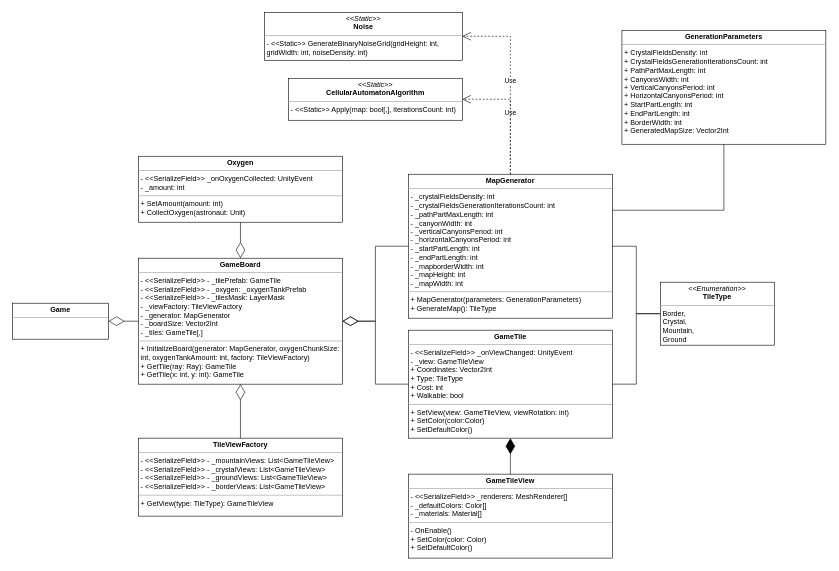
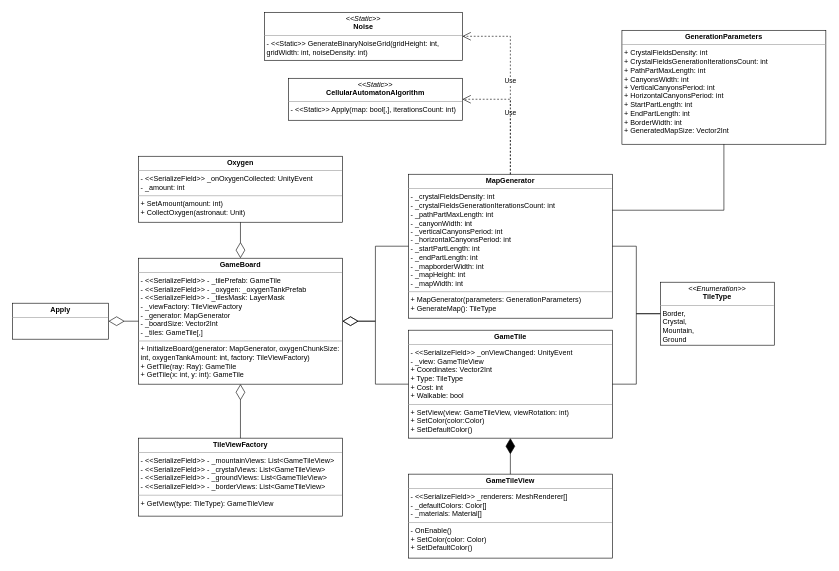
  <mxCell id="0" />
  <mxCell id="1" parent="0" />
  <mxCell id="2" value="&lt;p style=&quot;margin:0px;margin-top:4px;text-align:center;&quot;&gt;&lt;i&gt;&amp;lt;&amp;lt;Static&amp;gt;&amp;gt;&lt;/i&gt;&lt;br&gt;&lt;b&gt;CellularAutomatonAlgorithm&lt;/b&gt;&lt;/p&gt;&lt;hr size=&quot;1&quot;&gt;&lt;p style=&quot;margin:0px;margin-left:4px;&quot;&gt;- &amp;lt;&amp;lt;Static&amp;gt;&amp;gt; Apply(map: bool[,], iterationsCount: int)&lt;/p&gt;" style="verticalAlign=top;align=left;overflow=fill;fontSize=12;fontFamily=Helvetica;html=1;whiteSpace=wrap;" vertex="1" parent="1"><mxGeometry x="480" y="130" width="290" height="70" as="geometry" /></mxCell>
- <mxCell id="3" value="&lt;p style=&quot;margin:0px;margin-top:4px;text-align:center;&quot;&gt;&lt;b&gt;Game&lt;/b&gt;&lt;/p&gt;&lt;hr size=&quot;1&quot;&gt;&lt;p style=&quot;margin:0px;margin-left:4px;&quot;&gt;&lt;br&gt;&lt;/p&gt;" style="verticalAlign=top;align=left;overflow=fill;fontSize=12;fontFamily=Helvetica;html=1;whiteSpace=wrap;" vertex="1" parent="1"><mxGeometry x="20" y="505" width="160" height="60" as="geometry" /></mxCell>
+ <mxCell id="3" value="&lt;p style=&quot;margin:0px;margin-top:4px;text-align:center;&quot;&gt;&lt;b&gt;Apply&lt;/b&gt;&lt;/p&gt;&lt;hr size=&quot;1&quot;&gt;&lt;p style=&quot;margin:0px;margin-left:4px;&quot;&gt;&lt;br&gt;&lt;/p&gt;" style="verticalAlign=top;align=left;overflow=fill;fontSize=12;fontFamily=Helvetica;html=1;whiteSpace=wrap;" vertex="1" parent="1"><mxGeometry x="20" y="505" width="160" height="60" as="geometry" /></mxCell>
  <mxCell id="4" value="&lt;p style=&quot;margin:0px;margin-top:4px;text-align:center;&quot;&gt;&lt;b&gt;MapGenerator&lt;/b&gt;&lt;/p&gt;&lt;hr size=&quot;1&quot;&gt;&lt;p style=&quot;margin:0px;margin-left:4px;&quot;&gt;- _crystalFieldsDensity: int&lt;/p&gt;&lt;p style=&quot;margin:0px;margin-left:4px;&quot;&gt;- _crystalFieldsGenerationIterationsCount: int&lt;/p&gt;&lt;p style=&quot;margin:0px;margin-left:4px;&quot;&gt;- _pathPartMaxLength: int&lt;/p&gt;&lt;p style=&quot;margin:0px;margin-left:4px;&quot;&gt;- _canyonWidth: int&lt;/p&gt;&lt;p style=&quot;margin:0px;margin-left:4px;&quot;&gt;- _verticalCanyonsPeriod: int&lt;/p&gt;&lt;p style=&quot;margin:0px;margin-left:4px;&quot;&gt;- _horizontalCanyonsPeriod: int&lt;/p&gt;&lt;p style=&quot;margin:0px;margin-left:4px;&quot;&gt;- _startPartLength: int&lt;/p&gt;&lt;p style=&quot;margin:0px;margin-left:4px;&quot;&gt;- _endPartLength: int&lt;/p&gt;&lt;p style=&quot;margin:0px;margin-left:4px;&quot;&gt;- _mapborderWidth: int&lt;/p&gt;&lt;p style=&quot;margin:0px;margin-left:4px;&quot;&gt;- _mapHeight: int&lt;/p&gt;&lt;p style=&quot;margin:0px;margin-left:4px;&quot;&gt;- _mapWidth: int&lt;/p&gt;&lt;hr size=&quot;1&quot;&gt;&lt;p style=&quot;margin:0px;margin-left:4px;&quot;&gt;+ MapGenerator(parameters: GenerationParameters)&lt;br&gt;&lt;/p&gt;&lt;p style=&quot;margin:0px;margin-left:4px;&quot;&gt;+ GenerateMap(): TileType&lt;br&gt;&lt;/p&gt;" style="verticalAlign=top;align=left;overflow=fill;fontSize=12;fontFamily=Helvetica;html=1;whiteSpace=wrap;" vertex="1" parent="1"><mxGeometry x="680" y="290" width="340" height="240" as="geometry" /></mxCell>
  <mxCell id="5" value="Use" style="endArrow=open;endSize=12;dashed=1;html=1;rounded=0;entryX=1;entryY=0.5;entryDx=0;entryDy=0;exitX=0.5;exitY=0;exitDx=0;exitDy=0;edgeStyle=orthogonalEdgeStyle;" edge="1" parent="1" source="4" target="2"><mxGeometry width="160" relative="1" as="geometry"><mxPoint x="390" y="300" as="sourcePoint" /><mxPoint x="550" y="300" as="targetPoint" /></mxGeometry></mxCell>
  <mxCell id="6" value="&lt;p style=&quot;margin:0px;margin-top:4px;text-align:center;&quot;&gt;&lt;i&gt;&amp;lt;&amp;lt;Enumeration&amp;gt;&amp;gt;&lt;/i&gt;&lt;br&gt;&lt;b&gt;TileType&lt;/b&gt;&lt;/p&gt;&lt;hr size=&quot;1&quot;&gt;&lt;p style=&quot;margin:0px;margin-left:4px;&quot;&gt;Border,&lt;/p&gt;&lt;p style=&quot;margin:0px;margin-left:4px;&quot;&gt;Crystal,&lt;/p&gt;&lt;p style=&quot;margin:0px;margin-left:4px;&quot;&gt;Mountain,&lt;/p&gt;&lt;p style=&quot;margin:0px;margin-left:4px;&quot;&gt;Ground&lt;/p&gt;" style="verticalAlign=top;align=left;overflow=fill;fontSize=12;fontFamily=Helvetica;html=1;whiteSpace=wrap;" vertex="1" parent="1"><mxGeometry x="1100" y="470" width="190" height="105" as="geometry" /></mxCell>
  <mxCell id="7" value="" style="endArrow=none;html=1;edgeStyle=orthogonalEdgeStyle;rounded=0;exitX=1;exitY=0.5;exitDx=0;exitDy=0;entryX=0;entryY=0.5;entryDx=0;entryDy=0;" edge="1" parent="1" source="4" target="6"><mxGeometry relative="1" as="geometry"><mxPoint x="1150" y="270" as="sourcePoint" /><mxPoint x="1310" y="270" as="targetPoint" /></mxGeometry></mxCell>
  <mxCell id="8" value="&lt;p style=&quot;margin:0px;margin-top:4px;text-align:center;&quot;&gt;&lt;i&gt;&amp;lt;&amp;lt;Static&amp;gt;&amp;gt;&lt;/i&gt;&lt;br&gt;&lt;b&gt;Noise&lt;/b&gt;&lt;/p&gt;&lt;hr size=&quot;1&quot;&gt;&lt;p style=&quot;margin:0px;margin-left:4px;&quot;&gt;- &amp;lt;&amp;lt;Static&amp;gt;&amp;gt; GenerateBinaryNoiseGrid(gridHeight: int, gridWidth: int, noiseDensity: int)&lt;/p&gt;" style="verticalAlign=top;align=left;overflow=fill;fontSize=12;fontFamily=Helvetica;html=1;whiteSpace=wrap;" vertex="1" parent="1"><mxGeometry x="440" y="20" width="330" height="80" as="geometry" /></mxCell>
  <mxCell id="9" value="Use" style="endArrow=open;endSize=12;dashed=1;html=1;rounded=0;entryX=1;entryY=0.5;entryDx=0;entryDy=0;exitX=0.5;exitY=0;exitDx=0;exitDy=0;edgeStyle=orthogonalEdgeStyle;" edge="1" parent="1" source="4" target="8"><mxGeometry width="160" relative="1" as="geometry"><mxPoint x="860" y="300" as="sourcePoint" /><mxPoint x="705" y="210" as="targetPoint" /></mxGeometry></mxCell>
  <mxCell id="10" value="&lt;p style=&quot;margin:0px;margin-top:4px;text-align:center;&quot;&gt;&lt;b&gt;GameTile&lt;/b&gt;&lt;/p&gt;&lt;hr size=&quot;1&quot;&gt;&lt;p style=&quot;margin:0px;margin-left:4px;&quot;&gt;- &amp;lt;&amp;lt;SerializeField&amp;gt;&amp;gt; _onViewChanged: UnityEvent&lt;br&gt;&lt;/p&gt;&lt;p style=&quot;margin:0px;margin-left:4px;&quot;&gt;- _view: GameTileView&lt;/p&gt;&lt;p style=&quot;margin:0px;margin-left:4px;&quot;&gt;+ Coordinates: Vector2Int&lt;/p&gt;&lt;p style=&quot;margin:0px;margin-left:4px;&quot;&gt;+ Type: TileType&lt;/p&gt;&lt;p style=&quot;margin:0px;margin-left:4px;&quot;&gt;+ Cost: int&lt;/p&gt;&lt;p style=&quot;margin:0px;margin-left:4px;&quot;&gt;+ Walkable: bool&lt;/p&gt;&lt;hr size=&quot;1&quot;&gt;&lt;p style=&quot;margin:0px;margin-left:4px;&quot;&gt;+ SetView(view: GameTileView, viewRotation: int)&lt;/p&gt;&lt;p style=&quot;margin:0px;margin-left:4px;&quot;&gt;+ SetColor(color:Color)&lt;/p&gt;&lt;p style=&quot;margin:0px;margin-left:4px;&quot;&gt;+ SetDefaultColor()&lt;/p&gt;" style="verticalAlign=top;align=left;overflow=fill;fontSize=12;fontFamily=Helvetica;html=1;whiteSpace=wrap;" vertex="1" parent="1"><mxGeometry x="680" y="550" width="340" height="180" as="geometry" /></mxCell>
  <mxCell id="11" value="" style="endArrow=none;html=1;edgeStyle=orthogonalEdgeStyle;rounded=0;exitX=1;exitY=0.5;exitDx=0;exitDy=0;entryX=0;entryY=0.5;entryDx=0;entryDy=0;" edge="1" parent="1" source="10" target="6"><mxGeometry relative="1" as="geometry"><mxPoint x="1030" y="420" as="sourcePoint" /><mxPoint x="1121" y="420" as="targetPoint" /></mxGeometry></mxCell>
  <mxCell id="12" value="&lt;p style=&quot;margin:0px;margin-top:4px;text-align:center;&quot;&gt;&lt;b&gt;GenerationParameters&lt;/b&gt;&lt;/p&gt;&lt;hr size=&quot;1&quot;&gt;&lt;p style=&quot;margin:0px;margin-left:4px;&quot;&gt;+ CrystalFieldsDensity: int&lt;/p&gt;&lt;p style=&quot;margin:0px;margin-left:4px;&quot;&gt;+ CrystalFieldsGenerationIterationsCount: int&lt;/p&gt;&lt;p style=&quot;margin:0px;margin-left:4px;&quot;&gt;+ PathPartMaxLength: int&lt;/p&gt;&lt;p style=&quot;margin:0px;margin-left:4px;&quot;&gt;+ CanyonsWidth: int&lt;/p&gt;&lt;p style=&quot;margin:0px;margin-left:4px;&quot;&gt;+ VerticalCanyonsPeriod: int&lt;/p&gt;&lt;p style=&quot;margin:0px;margin-left:4px;&quot;&gt;+ HorizontalCanyonsPeriod: int&lt;/p&gt;&lt;p style=&quot;margin:0px;margin-left:4px;&quot;&gt;+ StartPartLength: int&lt;/p&gt;&lt;p style=&quot;margin:0px;margin-left:4px;&quot;&gt;+ EndPartLength: int&lt;/p&gt;&lt;p style=&quot;margin:0px;margin-left:4px;&quot;&gt;+ BorderWidth: int&lt;/p&gt;&lt;p style=&quot;margin:0px;margin-left:4px;&quot;&gt;+ GeneratedMapSize: Vector2Int&lt;/p&gt;&lt;p style=&quot;margin:0px;margin-left:4px;&quot;&gt;&lt;br&gt;&lt;/p&gt;" style="verticalAlign=top;align=left;overflow=fill;fontSize=12;fontFamily=Helvetica;html=1;whiteSpace=wrap;" vertex="1" parent="1"><mxGeometry x="1036" y="50" width="340" height="190" as="geometry" /></mxCell>
  <mxCell id="13" value="" style="endArrow=none;html=1;edgeStyle=orthogonalEdgeStyle;rounded=0;entryX=0.5;entryY=1;entryDx=0;entryDy=0;exitX=1;exitY=0.25;exitDx=0;exitDy=0;" edge="1" parent="1" source="4" target="12"><mxGeometry relative="1" as="geometry"><mxPoint x="1120" y="290" as="sourcePoint" /><mxPoint x="1280" y="290" as="targetPoint" /></mxGeometry></mxCell>
  <mxCell id="14" value="&lt;p style=&quot;margin:0px;margin-top:4px;text-align:center;&quot;&gt;&lt;b&gt;GameTileView&lt;/b&gt;&lt;/p&gt;&lt;hr size=&quot;1&quot;&gt;&lt;p style=&quot;margin:0px;margin-left:4px;&quot;&gt;- &amp;lt;&amp;lt;SerializeField&amp;gt;&amp;gt; _renderers: MeshRenderer[]&lt;/p&gt;&lt;p style=&quot;margin:0px;margin-left:4px;&quot;&gt;- _defaultColors: Color[]&lt;/p&gt;&lt;p style=&quot;margin:0px;margin-left:4px;&quot;&gt;- _materials: Material[]&lt;/p&gt;&lt;hr size=&quot;1&quot;&gt;&lt;p style=&quot;margin:0px;margin-left:4px;&quot;&gt;- OnEnable()&lt;/p&gt;&lt;p style=&quot;margin:0px;margin-left:4px;&quot;&gt;+ SetColor(color: Color)&lt;/p&gt;&lt;p style=&quot;margin:0px;margin-left:4px;&quot;&gt;+ SetDefaultColor()&lt;/p&gt;" style="verticalAlign=top;align=left;overflow=fill;fontSize=12;fontFamily=Helvetica;html=1;whiteSpace=wrap;" vertex="1" parent="1"><mxGeometry x="680" y="790" width="340" height="140" as="geometry" /></mxCell>
  <mxCell id="15" value="" style="endArrow=diamondThin;endFill=1;endSize=24;html=1;rounded=0;exitX=0.5;exitY=0;exitDx=0;exitDy=0;entryX=0.5;entryY=1;entryDx=0;entryDy=0;edgeStyle=orthogonalEdgeStyle;" edge="1" parent="1" source="14" target="10"><mxGeometry width="160" relative="1" as="geometry"><mxPoint x="950" y="750" as="sourcePoint" /><mxPoint x="1110" y="750" as="targetPoint" /></mxGeometry></mxCell>
  <mxCell id="16" value="&lt;p style=&quot;margin:0px;margin-top:4px;text-align:center;&quot;&gt;&lt;b&gt;GameBoard&lt;/b&gt;&lt;/p&gt;&lt;hr size=&quot;1&quot;&gt;&lt;p style=&quot;margin:0px;margin-left:4px;&quot;&gt;- &amp;lt;&amp;lt;SerializeField&amp;gt;&amp;gt; - _tilePrefab: GameTile&lt;br&gt;&lt;/p&gt;&lt;p style=&quot;margin:0px;margin-left:4px;&quot;&gt;- &amp;lt;&amp;lt;SerializeField&amp;gt;&amp;gt; - _oxygen: _oxygenTankPrefab&lt;/p&gt;&lt;p style=&quot;margin:0px;margin-left:4px;&quot;&gt;- &amp;lt;&amp;lt;SerializeField&amp;gt;&amp;gt; - _tilesMask: LayerMask&lt;/p&gt;&lt;p style=&quot;margin:0px;margin-left:4px;&quot;&gt;- _viewFactory: TileViewFactory&lt;/p&gt;&lt;p style=&quot;margin:0px;margin-left:4px;&quot;&gt;- _generator: MapGenerator&lt;/p&gt;&lt;p style=&quot;margin:0px;margin-left:4px;&quot;&gt;- _boardSize: Vector2Int&lt;/p&gt;&lt;p style=&quot;margin:0px;margin-left:4px;&quot;&gt;- _tiles: GameTile[,]&lt;/p&gt;&lt;hr size=&quot;1&quot;&gt;&lt;p style=&quot;margin:0px;margin-left:4px;&quot;&gt;+ InitializeBoard(generator: MapGenerator, oxygenChunkSize: int, oxygenTankAmount: int, factory: TileViewFactory)&lt;/p&gt;&lt;p style=&quot;margin:0px;margin-left:4px;&quot;&gt;+ GetTile(ray: Ray): GameTile&lt;/p&gt;&lt;p style=&quot;margin:0px;margin-left:4px;&quot;&gt;+ GetTile(x: int, y: int): GameTile&lt;/p&gt;" style="verticalAlign=top;align=left;overflow=fill;fontSize=12;fontFamily=Helvetica;html=1;whiteSpace=wrap;" vertex="1" parent="1"><mxGeometry x="230" y="430" width="340" height="210" as="geometry" /></mxCell>
  <mxCell id="17" value="" style="endArrow=diamondThin;endFill=0;endSize=24;html=1;rounded=0;exitX=0;exitY=0.5;exitDx=0;exitDy=0;entryX=1;entryY=0.5;entryDx=0;entryDy=0;edgeStyle=orthogonalEdgeStyle;" edge="1" parent="1" source="4" target="16"><mxGeometry width="160" relative="1" as="geometry"><mxPoint x="420" y="410" as="sourcePoint" /><mxPoint x="580" y="410" as="targetPoint" /></mxGeometry></mxCell>
  <mxCell id="18" value="" style="endArrow=diamondThin;endFill=0;endSize=24;html=1;rounded=0;exitX=0;exitY=0.5;exitDx=0;exitDy=0;entryX=1;entryY=0.5;entryDx=0;entryDy=0;edgeStyle=orthogonalEdgeStyle;" edge="1" parent="1" source="10" target="16"><mxGeometry width="160" relative="1" as="geometry"><mxPoint x="660" y="700" as="sourcePoint" /><mxPoint x="820" y="700" as="targetPoint" /></mxGeometry></mxCell>
  <mxCell id="19" value="" style="endArrow=diamondThin;endFill=0;endSize=24;html=1;rounded=0;exitX=0;exitY=0.5;exitDx=0;exitDy=0;entryX=1;entryY=0.5;entryDx=0;entryDy=0;" edge="1" parent="1" source="16" target="3"><mxGeometry width="160" relative="1" as="geometry"><mxPoint x="190" y="320" as="sourcePoint" /><mxPoint x="350" y="320" as="targetPoint" /></mxGeometry></mxCell>
  <mxCell id="20" value="&lt;p style=&quot;margin:0px;margin-top:4px;text-align:center;&quot;&gt;&lt;b&gt;TileViewFactory&lt;/b&gt;&lt;/p&gt;&lt;hr size=&quot;1&quot;&gt;&lt;p style=&quot;margin:0px;margin-left:4px;&quot;&gt;- &amp;lt;&amp;lt;SerializeField&amp;gt;&amp;gt; - _mountainViews: List&amp;lt;GameTileView&amp;gt;&lt;br&gt;&lt;/p&gt;&lt;p style=&quot;margin:0px;margin-left:4px;&quot;&gt;- &amp;lt;&amp;lt;SerializeField&amp;gt;&amp;gt; - _crystalViews: List&amp;lt;GameTileView&amp;gt;&lt;/p&gt;&lt;p style=&quot;margin:0px;margin-left:4px;&quot;&gt;- &amp;lt;&amp;lt;SerializeField&amp;gt;&amp;gt; - _groundViews: List&amp;lt;GameTileView&amp;gt;&lt;/p&gt;&lt;p style=&quot;margin:0px;margin-left:4px;&quot;&gt;- &amp;lt;&amp;lt;SerializeField&amp;gt;&amp;gt; - _borderViews: List&amp;lt;GameTileView&amp;gt;&lt;/p&gt;&lt;hr size=&quot;1&quot;&gt;&lt;p style=&quot;margin:0px;margin-left:4px;&quot;&gt;+ GetView(type: TileType): GameTileView&lt;/p&gt;" style="verticalAlign=top;align=left;overflow=fill;fontSize=12;fontFamily=Helvetica;html=1;whiteSpace=wrap;" vertex="1" parent="1"><mxGeometry x="230" y="730" width="340" height="130" as="geometry" /></mxCell>
  <mxCell id="21" value="" style="endArrow=diamondThin;endFill=0;endSize=24;html=1;rounded=0;exitX=0.5;exitY=0;exitDx=0;exitDy=0;entryX=0.5;entryY=1;entryDx=0;entryDy=0;edgeStyle=orthogonalEdgeStyle;" edge="1" parent="1" source="20" target="16"><mxGeometry width="160" relative="1" as="geometry"><mxPoint x="430" y="690" as="sourcePoint" /><mxPoint x="590" y="690" as="targetPoint" /></mxGeometry></mxCell>
  <mxCell id="22" value="&lt;p style=&quot;margin:0px;margin-top:4px;text-align:center;&quot;&gt;&lt;b&gt;Oxygen&lt;/b&gt;&lt;/p&gt;&lt;hr size=&quot;1&quot;&gt;&lt;p style=&quot;margin:0px;margin-left:4px;&quot;&gt;- &amp;lt;&amp;lt;SerializeField&amp;gt;&amp;gt; _onOxygenCollected: UnityEvent&lt;/p&gt;&lt;p style=&quot;margin:0px;margin-left:4px;&quot;&gt;- _amount: int&lt;/p&gt;&lt;hr size=&quot;1&quot;&gt;&lt;p style=&quot;margin:0px;margin-left:4px;&quot;&gt;+ SetAmount(amount: int)&lt;/p&gt;&lt;p style=&quot;margin:0px;margin-left:4px;&quot;&gt;+ CollectOxygen(astronaut: Unit)&lt;/p&gt;" style="verticalAlign=top;align=left;overflow=fill;fontSize=12;fontFamily=Helvetica;html=1;whiteSpace=wrap;" vertex="1" parent="1"><mxGeometry x="230" y="260" width="340" height="110" as="geometry" /></mxCell>
  <mxCell id="23" value="" style="endArrow=diamondThin;endFill=0;endSize=24;html=1;rounded=0;exitX=0.5;exitY=1;exitDx=0;exitDy=0;entryX=0.5;entryY=0;entryDx=0;entryDy=0;edgeStyle=orthogonalEdgeStyle;" edge="1" parent="1" source="22" target="16"><mxGeometry width="160" relative="1" as="geometry"><mxPoint x="370" y="390" as="sourcePoint" /><mxPoint x="530" y="390" as="targetPoint" /></mxGeometry></mxCell>
